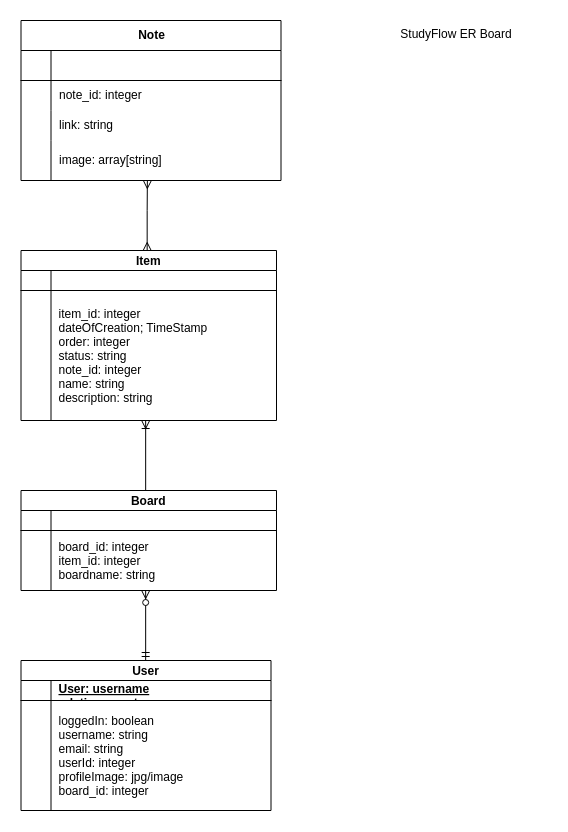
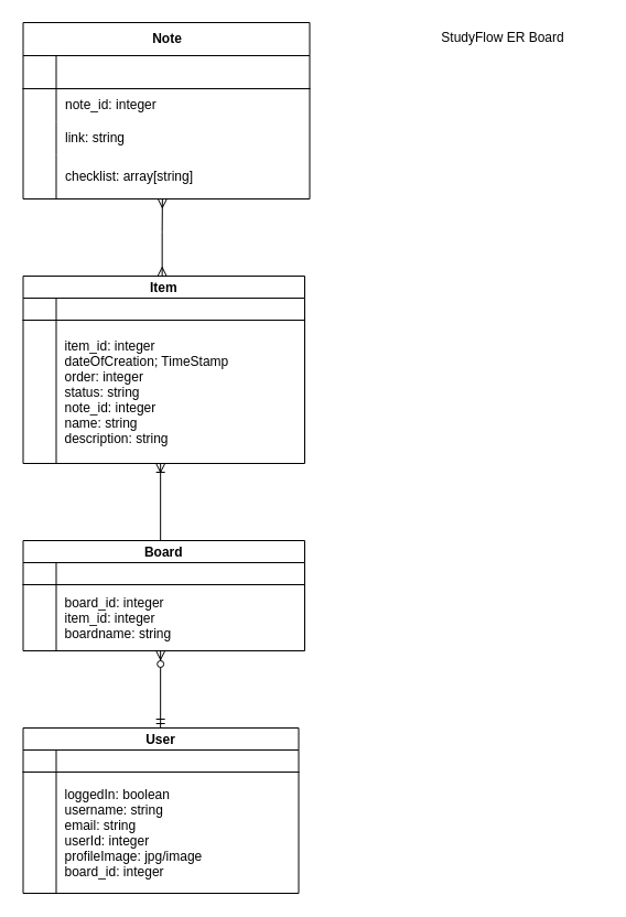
  <mxCell id="0" />
  <mxCell id="1" parent="0" />
  <mxCell id="2" value="User" style="shape=table;startSize=20;container=1;collapsible=1;childLayout=tableLayout;fixedRows=1;rowLines=0;fontStyle=1;align=center;resizeLast=1;" vertex="1" parent="1"><mxGeometry x="20.5" y="660" width="250" height="150" as="geometry" /></mxCell>
  <mxCell id="3" value="" style="shape=partialRectangle;collapsible=0;dropTarget=0;pointerEvents=0;fillColor=none;points=[[0,0.5],[1,0.5]];portConstraint=eastwest;top=0;left=0;right=0;bottom=1;" vertex="1" parent="2"><mxGeometry y="20" width="250" height="20" as="geometry" /></mxCell>
  <mxCell id="4" value="" style="shape=partialRectangle;overflow=hidden;connectable=0;fillColor=none;top=0;left=0;bottom=0;right=0;fontStyle=1;" vertex="1" parent="3"><mxGeometry width="30" height="20" as="geometry"><mxRectangle width="30" height="20" as="alternateBounds" /></mxGeometry></mxCell>
- <mxCell id="5" value="User: username&#10;relation: one to one" style="shape=partialRectangle;overflow=hidden;connectable=0;fillColor=none;top=0;left=0;bottom=0;right=0;align=left;spacingLeft=6;fontStyle=5;" vertex="1" parent="3"><mxGeometry x="30" width="220" height="20" as="geometry"><mxRectangle width="220" height="20" as="alternateBounds" /></mxGeometry></mxCell>
  <mxCell id="6" value="" style="shape=partialRectangle;collapsible=0;dropTarget=0;pointerEvents=0;fillColor=none;points=[[0,0.5],[1,0.5]];portConstraint=eastwest;top=0;left=0;right=0;bottom=0;" vertex="1" parent="2"><mxGeometry y="40" width="250" height="110" as="geometry" /></mxCell>
  <mxCell id="7" value="" style="shape=partialRectangle;overflow=hidden;connectable=0;fillColor=none;top=0;left=0;bottom=0;right=0;" vertex="1" parent="6"><mxGeometry width="30" height="110" as="geometry"><mxRectangle width="30" height="110" as="alternateBounds" /></mxGeometry></mxCell>
  <mxCell id="8" value="loggedIn: boolean&#10;username: string&#10;email: string&#10;userId: integer&#10;profileImage: jpg/image&#10;board_id: integer" style="shape=partialRectangle;overflow=hidden;connectable=0;fillColor=none;top=0;left=0;bottom=0;right=0;align=left;spacingLeft=6;" vertex="1" parent="6"><mxGeometry x="30" width="220" height="110" as="geometry"><mxRectangle width="220" height="110" as="alternateBounds" /></mxGeometry></mxCell>
  <mxCell id="9" value="Board" style="shape=table;startSize=20;container=1;collapsible=1;childLayout=tableLayout;fixedRows=1;rowLines=0;fontStyle=1;align=center;resizeLast=1;" vertex="1" parent="1"><mxGeometry x="20.5" y="490" width="255.5" height="100" as="geometry" /></mxCell>
  <mxCell id="10" value="" style="shape=partialRectangle;collapsible=0;dropTarget=0;pointerEvents=0;fillColor=none;points=[[0,0.5],[1,0.5]];portConstraint=eastwest;top=0;left=0;right=0;bottom=1;" vertex="1" parent="9"><mxGeometry y="20" width="255.5" height="20" as="geometry" /></mxCell>
  <mxCell id="11" value="" style="shape=partialRectangle;overflow=hidden;connectable=0;fillColor=none;top=0;left=0;bottom=0;right=0;fontStyle=1;" vertex="1" parent="10"><mxGeometry width="30" height="20" as="geometry"><mxRectangle width="30" height="20" as="alternateBounds" /></mxGeometry></mxCell>
  <mxCell id="12" value="" style="shape=partialRectangle;overflow=hidden;connectable=0;fillColor=none;top=0;left=0;bottom=0;right=0;align=left;spacingLeft=6;fontStyle=5;" vertex="1" parent="10"><mxGeometry x="30" width="225.5" height="20" as="geometry"><mxRectangle width="225.5" height="20" as="alternateBounds" /></mxGeometry></mxCell>
  <mxCell id="13" value="" style="shape=partialRectangle;collapsible=0;dropTarget=0;pointerEvents=0;fillColor=none;points=[[0,0.5],[1,0.5]];portConstraint=eastwest;top=0;left=0;right=0;bottom=0;" vertex="1" parent="9"><mxGeometry y="40" width="255.5" height="60" as="geometry" /></mxCell>
  <mxCell id="14" value="" style="shape=partialRectangle;overflow=hidden;connectable=0;fillColor=none;top=0;left=0;bottom=0;right=0;" vertex="1" parent="13"><mxGeometry width="30" height="60" as="geometry"><mxRectangle width="30" height="60" as="alternateBounds" /></mxGeometry></mxCell>
  <mxCell id="15" value="board_id: integer&#10;item_id: integer&#10;boardname: string" style="shape=partialRectangle;overflow=hidden;connectable=0;fillColor=none;top=0;left=0;bottom=0;right=0;align=left;spacingLeft=6;" vertex="1" parent="13"><mxGeometry x="30" width="225.5" height="60" as="geometry"><mxRectangle width="225.5" height="60" as="alternateBounds" /></mxGeometry></mxCell>
  <mxCell id="16" value="" style="fontSize=12;html=1;endArrow=ERmany;startArrow=ERmany;rounded=0;" edge="1" parent="1"><mxGeometry width="100" height="100" relative="1" as="geometry"><mxPoint x="146.66" y="250" as="sourcePoint" /><mxPoint x="146.86" y="180" as="targetPoint" /><Array as="points"><mxPoint x="146.66" y="210" /></Array></mxGeometry></mxCell>
  <mxCell id="17" value="Note" style="shape=table;startSize=30;container=1;collapsible=1;childLayout=tableLayout;fixedRows=1;rowLines=0;fontStyle=1;align=center;resizeLast=1;html=1;" vertex="1" parent="1"><mxGeometry x="20.5" width="260" height="160" as="geometry" y="20" /></mxCell>
  <mxCell id="18" value="" style="shape=tableRow;horizontal=0;startSize=0;swimlaneHead=0;swimlaneBody=0;fillColor=none;collapsible=0;dropTarget=0;points=[[0,0.5],[1,0.5]];portConstraint=eastwest;top=0;left=0;right=0;bottom=1;" vertex="1" parent="17"><mxGeometry y="30" width="260" height="30" as="geometry" /></mxCell>
  <mxCell id="19" value="" style="shape=partialRectangle;connectable=0;fillColor=none;top=0;left=0;bottom=0;right=0;fontStyle=1;overflow=hidden;whiteSpace=wrap;html=1;" vertex="1" parent="18"><mxGeometry width="30" height="30" as="geometry"><mxRectangle width="30" height="30" as="alternateBounds" /></mxGeometry></mxCell>
  <mxCell id="20" value="" style="shape=partialRectangle;connectable=0;fillColor=none;top=0;left=0;bottom=0;right=0;align=left;spacingLeft=6;fontStyle=5;overflow=hidden;whiteSpace=wrap;html=1;" vertex="1" parent="18"><mxGeometry x="30" width="230" height="30" as="geometry"><mxRectangle width="230" height="30" as="alternateBounds" /></mxGeometry></mxCell>
  <mxCell id="21" value="" style="shape=tableRow;horizontal=0;startSize=0;swimlaneHead=0;swimlaneBody=0;fillColor=none;collapsible=0;dropTarget=0;points=[[0,0.5],[1,0.5]];portConstraint=eastwest;top=0;left=0;right=0;bottom=0;" vertex="1" parent="17"><mxGeometry y="60" width="260" height="30" as="geometry" /></mxCell>
  <mxCell id="22" value="" style="shape=partialRectangle;connectable=0;fillColor=none;top=0;left=0;bottom=0;right=0;editable=1;overflow=hidden;whiteSpace=wrap;html=1;" vertex="1" parent="21"><mxGeometry width="30" height="30" as="geometry"><mxRectangle width="30" height="30" as="alternateBounds" /></mxGeometry></mxCell>
  <mxCell id="23" value="note_id: integer" style="shape=partialRectangle;connectable=0;fillColor=none;top=0;left=0;bottom=0;right=0;align=left;spacingLeft=6;overflow=hidden;whiteSpace=wrap;html=1;" vertex="1" parent="21"><mxGeometry x="30" width="230" height="30" as="geometry"><mxRectangle width="230" height="30" as="alternateBounds" /></mxGeometry></mxCell>
  <mxCell id="24" value="" style="shape=tableRow;horizontal=0;startSize=0;swimlaneHead=0;swimlaneBody=0;fillColor=none;collapsible=0;dropTarget=0;points=[[0,0.5],[1,0.5]];portConstraint=eastwest;top=0;left=0;right=0;bottom=0;" vertex="1" parent="17"><mxGeometry y="90" width="260" height="30" as="geometry" /></mxCell>
  <mxCell id="25" value="" style="shape=partialRectangle;connectable=0;fillColor=none;top=0;left=0;bottom=0;right=0;editable=1;overflow=hidden;whiteSpace=wrap;html=1;" vertex="1" parent="24"><mxGeometry width="30" height="30" as="geometry"><mxRectangle width="30" height="30" as="alternateBounds" /></mxGeometry></mxCell>
  <mxCell id="26" value="link: string" style="shape=partialRectangle;connectable=0;fillColor=none;top=0;left=0;bottom=0;right=0;align=left;spacingLeft=6;overflow=hidden;whiteSpace=wrap;html=1;" vertex="1" parent="24"><mxGeometry x="30" width="230" height="30" as="geometry"><mxRectangle width="230" height="30" as="alternateBounds" /></mxGeometry></mxCell>
  <mxCell id="27" value="" style="shape=tableRow;horizontal=0;startSize=0;swimlaneHead=0;swimlaneBody=0;fillColor=none;collapsible=0;dropTarget=0;points=[[0,0.5],[1,0.5]];portConstraint=eastwest;top=0;left=0;right=0;bottom=0;" vertex="1" parent="17"><mxGeometry y="120" width="260" height="40" as="geometry" /></mxCell>
  <mxCell id="28" value="" style="shape=partialRectangle;connectable=0;fillColor=none;top=0;left=0;bottom=0;right=0;editable=1;overflow=hidden;whiteSpace=wrap;html=1;" vertex="1" parent="27"><mxGeometry width="30" height="40" as="geometry"><mxRectangle width="30" height="40" as="alternateBounds" /></mxGeometry></mxCell>
- <mxCell id="29" value="image: array[string]" style="shape=partialRectangle;connectable=0;fillColor=none;top=0;left=0;bottom=0;right=0;align=left;spacingLeft=6;overflow=hidden;whiteSpace=wrap;html=1;" vertex="1" parent="27"><mxGeometry x="30" width="230" height="40" as="geometry"><mxRectangle width="230" height="40" as="alternateBounds" /></mxGeometry></mxCell>
+ <mxCell id="29" value="checklist: array[string]" style="shape=partialRectangle;connectable=0;fillColor=none;top=0;left=0;bottom=0;right=0;align=left;spacingLeft=6;overflow=hidden;whiteSpace=wrap;html=1;" vertex="1" parent="27"><mxGeometry x="30" width="230" height="40" as="geometry"><mxRectangle width="230" height="40" as="alternateBounds" /></mxGeometry></mxCell>
  <mxCell id="30" value="StudyFlow ER Board" style="text;strokeColor=none;fillColor=none;spacingLeft=4;spacingRight=4;overflow=hidden;rotatable=0;points=[[0,0.5],[1,0.5]];portConstraint=eastwest;fontSize=12;whiteSpace=wrap;html=1;align=center;" vertex="1" parent="1"><mxGeometry x="366" width="180" height="30" as="geometry" y="20" /></mxCell>
  <mxCell id="31" value="Item" style="shape=table;startSize=20;container=1;collapsible=1;childLayout=tableLayout;fixedRows=1;rowLines=0;fontStyle=1;align=center;resizeLast=1;" vertex="1" parent="1"><mxGeometry x="20.5" y="250" width="255.5" height="170" as="geometry" /></mxCell>
  <mxCell id="32" value="" style="shape=partialRectangle;collapsible=0;dropTarget=0;pointerEvents=0;fillColor=none;points=[[0,0.5],[1,0.5]];portConstraint=eastwest;top=0;left=0;right=0;bottom=1;" vertex="1" parent="31"><mxGeometry y="20" width="255.5" height="20" as="geometry" /></mxCell>
  <mxCell id="33" value="" style="shape=partialRectangle;overflow=hidden;connectable=0;fillColor=none;top=0;left=0;bottom=0;right=0;fontStyle=1;" vertex="1" parent="32"><mxGeometry width="30" height="20" as="geometry"><mxRectangle width="30" height="20" as="alternateBounds" /></mxGeometry></mxCell>
  <mxCell id="34" value="" style="shape=partialRectangle;overflow=hidden;connectable=0;fillColor=none;top=0;left=0;bottom=0;right=0;align=left;spacingLeft=6;fontStyle=5;" vertex="1" parent="32"><mxGeometry x="30" width="225.5" height="20" as="geometry"><mxRectangle width="225.5" height="20" as="alternateBounds" /></mxGeometry></mxCell>
  <mxCell id="35" value="" style="shape=partialRectangle;collapsible=0;dropTarget=0;pointerEvents=0;fillColor=none;points=[[0,0.5],[1,0.5]];portConstraint=eastwest;top=0;left=0;right=0;bottom=0;" vertex="1" parent="31"><mxGeometry y="40" width="255.5" height="130" as="geometry" /></mxCell>
  <mxCell id="36" value="" style="shape=partialRectangle;overflow=hidden;connectable=0;fillColor=none;top=0;left=0;bottom=0;right=0;" vertex="1" parent="35"><mxGeometry width="30" height="130" as="geometry"><mxRectangle width="30" height="130" as="alternateBounds" /></mxGeometry></mxCell>
  <mxCell id="37" value="item_id: integer &#10;dateOfCreation; TimeStamp&#10;order: integer&#10;status: string&#10;note_id: integer&#10;name: string&#10;description: string" style="shape=partialRectangle;overflow=hidden;connectable=0;fillColor=none;top=0;left=0;bottom=0;right=0;align=left;spacingLeft=6;" vertex="1" parent="35"><mxGeometry x="30" width="225.5" height="130" as="geometry"><mxRectangle width="225.5" height="130" as="alternateBounds" /></mxGeometry></mxCell>
  <mxCell id="38" value="" style="fontSize=12;html=1;endArrow=ERoneToMany;rounded=0;" edge="1" parent="1"><mxGeometry width="100" height="100" relative="1" as="geometry"><mxPoint x="145.16" y="490" as="sourcePoint" /><mxPoint x="145.16" y="420" as="targetPoint" /></mxGeometry></mxCell>
  <mxCell id="39" value="" style="fontSize=12;html=1;endArrow=ERzeroToMany;startArrow=ERmandOne;rounded=0;" edge="1" parent="1"><mxGeometry width="100" height="100" relative="1" as="geometry"><mxPoint x="145.16" y="660" as="sourcePoint" /><mxPoint x="145.16" y="590" as="targetPoint" /></mxGeometry></mxCell>
